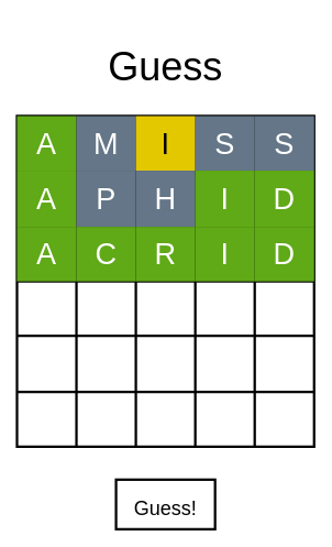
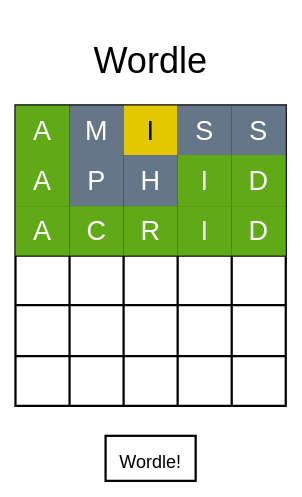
  <mxCell id="0" />
  <mxCell id="1" parent="0" />
- <mxCell id="2" value="&lt;font style=&quot;font-size: 48px;&quot;&gt;Guess&lt;/font&gt;" style="text;strokeColor=none;align=center;fillColor=none;html=1;verticalAlign=middle;whiteSpace=wrap;rounded=0;" vertex="1" parent="1"><mxGeometry x="60" y="20" width="280" height="120" as="geometry" /></mxCell>
+ <mxCell id="2" value="&lt;font style=&quot;font-size: 48px;&quot;&gt;Wordle&lt;/font&gt;" style="text;strokeColor=none;align=center;fillColor=none;html=1;verticalAlign=middle;whiteSpace=wrap;rounded=0;" vertex="1" parent="1"><mxGeometry x="60" y="20" width="280" height="120" as="geometry" /></mxCell>
  <mxCell id="3" value="" style="shape=table;startSize=0;container=1;collapsible=0;childLayout=tableLayout;fontSize=36;strokeWidth=3;strokeColor=#000000;perimeterSpacing=15;rounded=0;" vertex="1" parent="1"><mxGeometry x="20" y="140" width="360" height="400" as="geometry" /></mxCell>
  <mxCell id="4" value="" style="shape=tableRow;horizontal=0;startSize=0;swimlaneHead=0;swimlaneBody=0;top=0;left=0;bottom=0;right=0;collapsible=0;dropTarget=0;fillColor=none;points=[[0,0.5],[1,0.5]];portConstraint=eastwest;fontSize=36;" vertex="1" parent="3"><mxGeometry width="360" height="66" as="geometry" /></mxCell>
  <mxCell id="5" value="A" style="shape=partialRectangle;html=1;whiteSpace=wrap;connectable=0;overflow=hidden;fillColor=#60a917;top=0;left=0;bottom=0;right=0;pointerEvents=1;fontSize=36;strokeColor=#FFFFFF;fontColor=#ffffff;strokeWidth=15;perimeterSpacing=15;" vertex="1" parent="4"><mxGeometry width="72" height="66" as="geometry"><mxRectangle width="72" height="66" as="alternateBounds" /></mxGeometry></mxCell>
  <mxCell id="6" value="M" style="shape=partialRectangle;html=1;whiteSpace=wrap;connectable=0;overflow=hidden;fillColor=#647687;top=0;left=0;bottom=0;right=0;pointerEvents=1;fontSize=36;fontColor=#ffffff;strokeColor=#314354;" vertex="1" parent="4"><mxGeometry x="72" width="72" height="66" as="geometry"><mxRectangle width="72" height="66" as="alternateBounds" /></mxGeometry></mxCell>
  <mxCell id="7" value="I" style="shape=partialRectangle;html=1;whiteSpace=wrap;connectable=0;overflow=hidden;fillColor=#e3c800;top=0;left=0;bottom=0;right=0;pointerEvents=1;fontSize=36;strokeColor=#B09500;fontColor=#000000;" vertex="1" parent="4"><mxGeometry x="144" width="72" height="66" as="geometry"><mxRectangle width="72" height="66" as="alternateBounds" /></mxGeometry></mxCell>
  <mxCell id="8" value="S" style="shape=partialRectangle;html=1;whiteSpace=wrap;connectable=0;overflow=hidden;fillColor=#647687;top=0;left=0;bottom=0;right=0;pointerEvents=1;fontSize=36;strokeColor=#314354;fontColor=#ffffff;" vertex="1" parent="4"><mxGeometry x="216" width="72" height="66" as="geometry"><mxRectangle width="72" height="66" as="alternateBounds" /></mxGeometry></mxCell>
  <mxCell id="9" value="S" style="shape=partialRectangle;html=1;whiteSpace=wrap;connectable=0;overflow=hidden;fillColor=#647687;top=0;left=0;bottom=0;right=0;pointerEvents=1;fontSize=36;fontColor=#ffffff;strokeColor=#314354;" vertex="1" parent="4"><mxGeometry x="288" width="72" height="66" as="geometry"><mxRectangle width="72" height="66" as="alternateBounds" /></mxGeometry></mxCell>
  <mxCell id="10" value="" style="shape=tableRow;horizontal=0;startSize=0;swimlaneHead=0;swimlaneBody=0;top=0;left=0;bottom=0;right=0;collapsible=0;dropTarget=0;fillColor=none;points=[[0,0.5],[1,0.5]];portConstraint=eastwest;fontSize=36;" vertex="1" parent="3"><mxGeometry y="66" width="360" height="68" as="geometry" /></mxCell>
  <mxCell id="11" value="A" style="shape=partialRectangle;html=1;whiteSpace=wrap;connectable=0;overflow=hidden;fillColor=#60a917;top=0;left=0;bottom=0;right=0;pointerEvents=1;fontSize=36;fontColor=#ffffff;strokeColor=#2D7600;" vertex="1" parent="10"><mxGeometry width="72" height="68" as="geometry"><mxRectangle width="72" height="68" as="alternateBounds" /></mxGeometry></mxCell>
  <mxCell id="12" value="P" style="shape=partialRectangle;html=1;whiteSpace=wrap;connectable=0;overflow=hidden;fillColor=#647687;top=0;left=0;bottom=0;right=0;pointerEvents=1;fontSize=36;fontColor=#ffffff;strokeColor=#314354;" vertex="1" parent="10"><mxGeometry x="72" width="72" height="68" as="geometry"><mxRectangle width="72" height="68" as="alternateBounds" /></mxGeometry></mxCell>
  <mxCell id="13" value="H" style="shape=partialRectangle;html=1;whiteSpace=wrap;connectable=0;overflow=hidden;fillColor=#647687;top=0;left=0;bottom=0;right=0;pointerEvents=1;fontSize=36;fontColor=#ffffff;strokeColor=#314354;" vertex="1" parent="10"><mxGeometry x="144" width="72" height="68" as="geometry"><mxRectangle width="72" height="68" as="alternateBounds" /></mxGeometry></mxCell>
  <mxCell id="14" value="I" style="shape=partialRectangle;html=1;whiteSpace=wrap;connectable=0;overflow=hidden;fillColor=#60a917;top=0;left=0;bottom=0;right=0;pointerEvents=1;fontSize=36;fontColor=#ffffff;strokeColor=#2D7600;" vertex="1" parent="10"><mxGeometry x="216" width="72" height="68" as="geometry"><mxRectangle width="72" height="68" as="alternateBounds" /></mxGeometry></mxCell>
  <mxCell id="15" value="D" style="shape=partialRectangle;html=1;whiteSpace=wrap;connectable=0;overflow=hidden;fillColor=#60a917;top=0;left=0;bottom=0;right=0;pointerEvents=1;fontSize=36;fontColor=#ffffff;strokeColor=#2D7600;" vertex="1" parent="10"><mxGeometry x="288" width="72" height="68" as="geometry"><mxRectangle width="72" height="68" as="alternateBounds" /></mxGeometry></mxCell>
  <mxCell id="16" value="" style="shape=tableRow;horizontal=0;startSize=0;swimlaneHead=0;swimlaneBody=0;top=0;left=0;bottom=0;right=0;collapsible=0;dropTarget=0;fillColor=none;points=[[0,0.5],[1,0.5]];portConstraint=eastwest;fontSize=36;" vertex="1" parent="3"><mxGeometry y="134" width="360" height="66" as="geometry" /></mxCell>
  <mxCell id="17" value="A" style="shape=partialRectangle;html=1;whiteSpace=wrap;connectable=0;overflow=hidden;fillColor=#60a917;top=0;left=0;bottom=0;right=0;pointerEvents=1;fontSize=36;fontColor=#ffffff;strokeColor=#FFFFFF;strokeWidth=15;" vertex="1" parent="16"><mxGeometry width="72" height="66" as="geometry"><mxRectangle width="72" height="66" as="alternateBounds" /></mxGeometry></mxCell>
  <mxCell id="18" value="C" style="shape=partialRectangle;html=1;whiteSpace=wrap;connectable=0;overflow=hidden;fillColor=#60a917;top=0;left=0;bottom=0;right=0;pointerEvents=1;fontSize=36;fontColor=#ffffff;strokeColor=#2D7600;" vertex="1" parent="16"><mxGeometry x="72" width="72" height="66" as="geometry"><mxRectangle width="72" height="66" as="alternateBounds" /></mxGeometry></mxCell>
  <mxCell id="19" value="R" style="shape=partialRectangle;html=1;whiteSpace=wrap;connectable=0;overflow=hidden;fillColor=#60a917;top=0;left=0;bottom=0;right=0;pointerEvents=1;fontSize=36;fontColor=#ffffff;strokeColor=#2D7600;" vertex="1" parent="16"><mxGeometry x="144" width="72" height="66" as="geometry"><mxRectangle width="72" height="66" as="alternateBounds" /></mxGeometry></mxCell>
  <mxCell id="20" value="I" style="shape=partialRectangle;html=1;whiteSpace=wrap;connectable=0;overflow=hidden;fillColor=#60a917;top=0;left=0;bottom=0;right=0;pointerEvents=1;fontSize=36;fontColor=#ffffff;strokeColor=#2D7600;" vertex="1" parent="16"><mxGeometry x="216" width="72" height="66" as="geometry"><mxRectangle width="72" height="66" as="alternateBounds" /></mxGeometry></mxCell>
  <mxCell id="21" value="D" style="shape=partialRectangle;html=1;whiteSpace=wrap;connectable=0;overflow=hidden;fillColor=#60a917;top=0;left=0;bottom=0;right=0;pointerEvents=1;fontSize=36;fontColor=#ffffff;strokeColor=#2D7600;" vertex="1" parent="16"><mxGeometry x="288" width="72" height="66" as="geometry"><mxRectangle width="72" height="66" as="alternateBounds" /></mxGeometry></mxCell>
  <mxCell id="22" value="" style="shape=tableRow;horizontal=0;startSize=0;swimlaneHead=0;swimlaneBody=0;top=0;left=0;bottom=0;right=0;collapsible=0;dropTarget=0;fillColor=none;points=[[0,0.5],[1,0.5]];portConstraint=eastwest;fontSize=36;" vertex="1" parent="3"><mxGeometry y="200" width="360" height="66" as="geometry" /></mxCell>
  <mxCell id="23" value="" style="shape=partialRectangle;html=1;whiteSpace=wrap;connectable=0;overflow=hidden;fillColor=none;top=0;left=0;bottom=0;right=0;pointerEvents=1;fontSize=36;" vertex="1" parent="22"><mxGeometry width="72" height="66" as="geometry"><mxRectangle width="72" height="66" as="alternateBounds" /></mxGeometry></mxCell>
  <mxCell id="24" value="" style="shape=partialRectangle;html=1;whiteSpace=wrap;connectable=0;overflow=hidden;fillColor=none;top=0;left=0;bottom=0;right=0;pointerEvents=1;fontSize=36;" vertex="1" parent="22"><mxGeometry x="72" width="72" height="66" as="geometry"><mxRectangle width="72" height="66" as="alternateBounds" /></mxGeometry></mxCell>
  <mxCell id="25" value="" style="shape=partialRectangle;html=1;whiteSpace=wrap;connectable=0;overflow=hidden;fillColor=none;top=0;left=0;bottom=0;right=0;pointerEvents=1;fontSize=36;" vertex="1" parent="22"><mxGeometry x="144" width="72" height="66" as="geometry"><mxRectangle width="72" height="66" as="alternateBounds" /></mxGeometry></mxCell>
  <mxCell id="26" value="" style="shape=partialRectangle;html=1;whiteSpace=wrap;connectable=0;overflow=hidden;fillColor=none;top=0;left=0;bottom=0;right=0;pointerEvents=1;fontSize=36;" vertex="1" parent="22"><mxGeometry x="216" width="72" height="66" as="geometry"><mxRectangle width="72" height="66" as="alternateBounds" /></mxGeometry></mxCell>
  <mxCell id="27" value="" style="shape=partialRectangle;html=1;whiteSpace=wrap;connectable=0;overflow=hidden;fillColor=none;top=0;left=0;bottom=0;right=0;pointerEvents=1;fontSize=36;" vertex="1" parent="22"><mxGeometry x="288" width="72" height="66" as="geometry"><mxRectangle width="72" height="66" as="alternateBounds" /></mxGeometry></mxCell>
  <mxCell id="28" value="" style="shape=tableRow;horizontal=0;startSize=0;swimlaneHead=0;swimlaneBody=0;top=0;left=0;bottom=0;right=0;collapsible=0;dropTarget=0;fillColor=none;points=[[0,0.5],[1,0.5]];portConstraint=eastwest;fontSize=36;" vertex="1" parent="3"><mxGeometry y="266" width="360" height="68" as="geometry" /></mxCell>
  <mxCell id="29" value="" style="shape=partialRectangle;html=1;whiteSpace=wrap;connectable=0;overflow=hidden;fillColor=none;top=0;left=0;bottom=0;right=0;pointerEvents=1;fontSize=36;" vertex="1" parent="28"><mxGeometry width="72" height="68" as="geometry"><mxRectangle width="72" height="68" as="alternateBounds" /></mxGeometry></mxCell>
  <mxCell id="30" value="" style="shape=partialRectangle;html=1;whiteSpace=wrap;connectable=0;overflow=hidden;fillColor=none;top=0;left=0;bottom=0;right=0;pointerEvents=1;fontSize=36;" vertex="1" parent="28"><mxGeometry x="72" width="72" height="68" as="geometry"><mxRectangle width="72" height="68" as="alternateBounds" /></mxGeometry></mxCell>
  <mxCell id="31" value="" style="shape=partialRectangle;html=1;whiteSpace=wrap;connectable=0;overflow=hidden;fillColor=none;top=0;left=0;bottom=0;right=0;pointerEvents=1;fontSize=36;" vertex="1" parent="28"><mxGeometry x="144" width="72" height="68" as="geometry"><mxRectangle width="72" height="68" as="alternateBounds" /></mxGeometry></mxCell>
  <mxCell id="32" value="" style="shape=partialRectangle;html=1;whiteSpace=wrap;connectable=0;overflow=hidden;fillColor=none;top=0;left=0;bottom=0;right=0;pointerEvents=1;fontSize=36;" vertex="1" parent="28"><mxGeometry x="216" width="72" height="68" as="geometry"><mxRectangle width="72" height="68" as="alternateBounds" /></mxGeometry></mxCell>
  <mxCell id="33" value="" style="shape=partialRectangle;html=1;whiteSpace=wrap;connectable=0;overflow=hidden;fillColor=none;top=0;left=0;bottom=0;right=0;pointerEvents=1;fontSize=36;" vertex="1" parent="28"><mxGeometry x="288" width="72" height="68" as="geometry"><mxRectangle width="72" height="68" as="alternateBounds" /></mxGeometry></mxCell>
  <mxCell id="34" value="" style="shape=tableRow;horizontal=0;startSize=0;swimlaneHead=0;swimlaneBody=0;top=0;left=0;bottom=0;right=0;collapsible=0;dropTarget=0;fillColor=none;points=[[0,0.5],[1,0.5]];portConstraint=eastwest;fontSize=36;" vertex="1" parent="3"><mxGeometry y="334" width="360" height="66" as="geometry" /></mxCell>
  <mxCell id="35" value="" style="shape=partialRectangle;html=1;whiteSpace=wrap;connectable=0;overflow=hidden;fillColor=none;top=0;left=0;bottom=0;right=0;pointerEvents=1;fontSize=36;" vertex="1" parent="34"><mxGeometry width="72" height="66" as="geometry"><mxRectangle width="72" height="66" as="alternateBounds" /></mxGeometry></mxCell>
  <mxCell id="36" value="" style="shape=partialRectangle;html=1;whiteSpace=wrap;connectable=0;overflow=hidden;fillColor=none;top=0;left=0;bottom=0;right=0;pointerEvents=1;fontSize=36;" vertex="1" parent="34"><mxGeometry x="72" width="72" height="66" as="geometry"><mxRectangle width="72" height="66" as="alternateBounds" /></mxGeometry></mxCell>
  <mxCell id="37" value="" style="shape=partialRectangle;html=1;whiteSpace=wrap;connectable=0;overflow=hidden;fillColor=none;top=0;left=0;bottom=0;right=0;pointerEvents=1;fontSize=36;" vertex="1" parent="34"><mxGeometry x="144" width="72" height="66" as="geometry"><mxRectangle width="72" height="66" as="alternateBounds" /></mxGeometry></mxCell>
  <mxCell id="38" value="" style="shape=partialRectangle;html=1;whiteSpace=wrap;connectable=0;overflow=hidden;fillColor=none;top=0;left=0;bottom=0;right=0;pointerEvents=1;fontSize=36;" vertex="1" parent="34"><mxGeometry x="216" width="72" height="66" as="geometry"><mxRectangle width="72" height="66" as="alternateBounds" /></mxGeometry></mxCell>
  <mxCell id="39" value="" style="shape=partialRectangle;html=1;whiteSpace=wrap;connectable=0;overflow=hidden;fillColor=none;top=0;left=0;bottom=0;right=0;pointerEvents=1;fontSize=36;" vertex="1" parent="34"><mxGeometry x="288" width="72" height="66" as="geometry"><mxRectangle width="72" height="66" as="alternateBounds" /></mxGeometry></mxCell>
- <mxCell id="40" value="&lt;font style=&quot;font-size: 24px;&quot;&gt;Guess!&lt;/font&gt;" style="whiteSpace=wrap;html=1;rounded=0;strokeColor=#000000;strokeWidth=3;fontSize=36;" vertex="1" parent="1"><mxGeometry x="140" y="580" width="120" height="60" as="geometry" /></mxCell>
+ <mxCell id="40" value="&lt;font style=&quot;font-size: 24px;&quot;&gt;Wordle!&lt;/font&gt;" style="whiteSpace=wrap;html=1;rounded=0;strokeColor=#000000;strokeWidth=3;fontSize=36;" vertex="1" parent="1"><mxGeometry x="140" y="580" width="120" height="60" as="geometry" /></mxCell>
